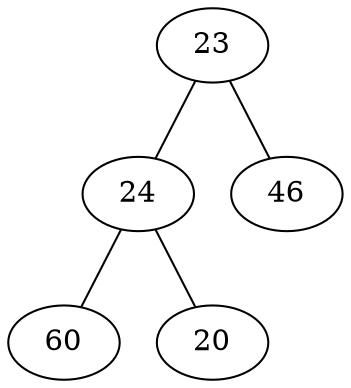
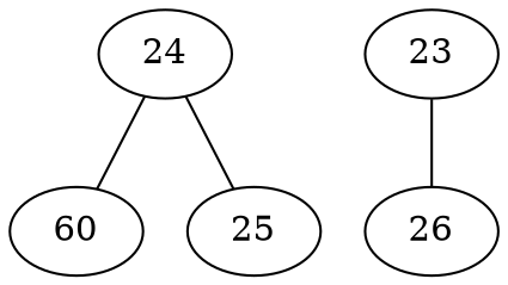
  graph {
    n1 [label=60]
    24
-   25 [label=20]
+   25
    23
-   26 [label=46]
+   26
    24 -- n1
    24 -- 25
-   23 -- 24
    23 -- 26
  }
